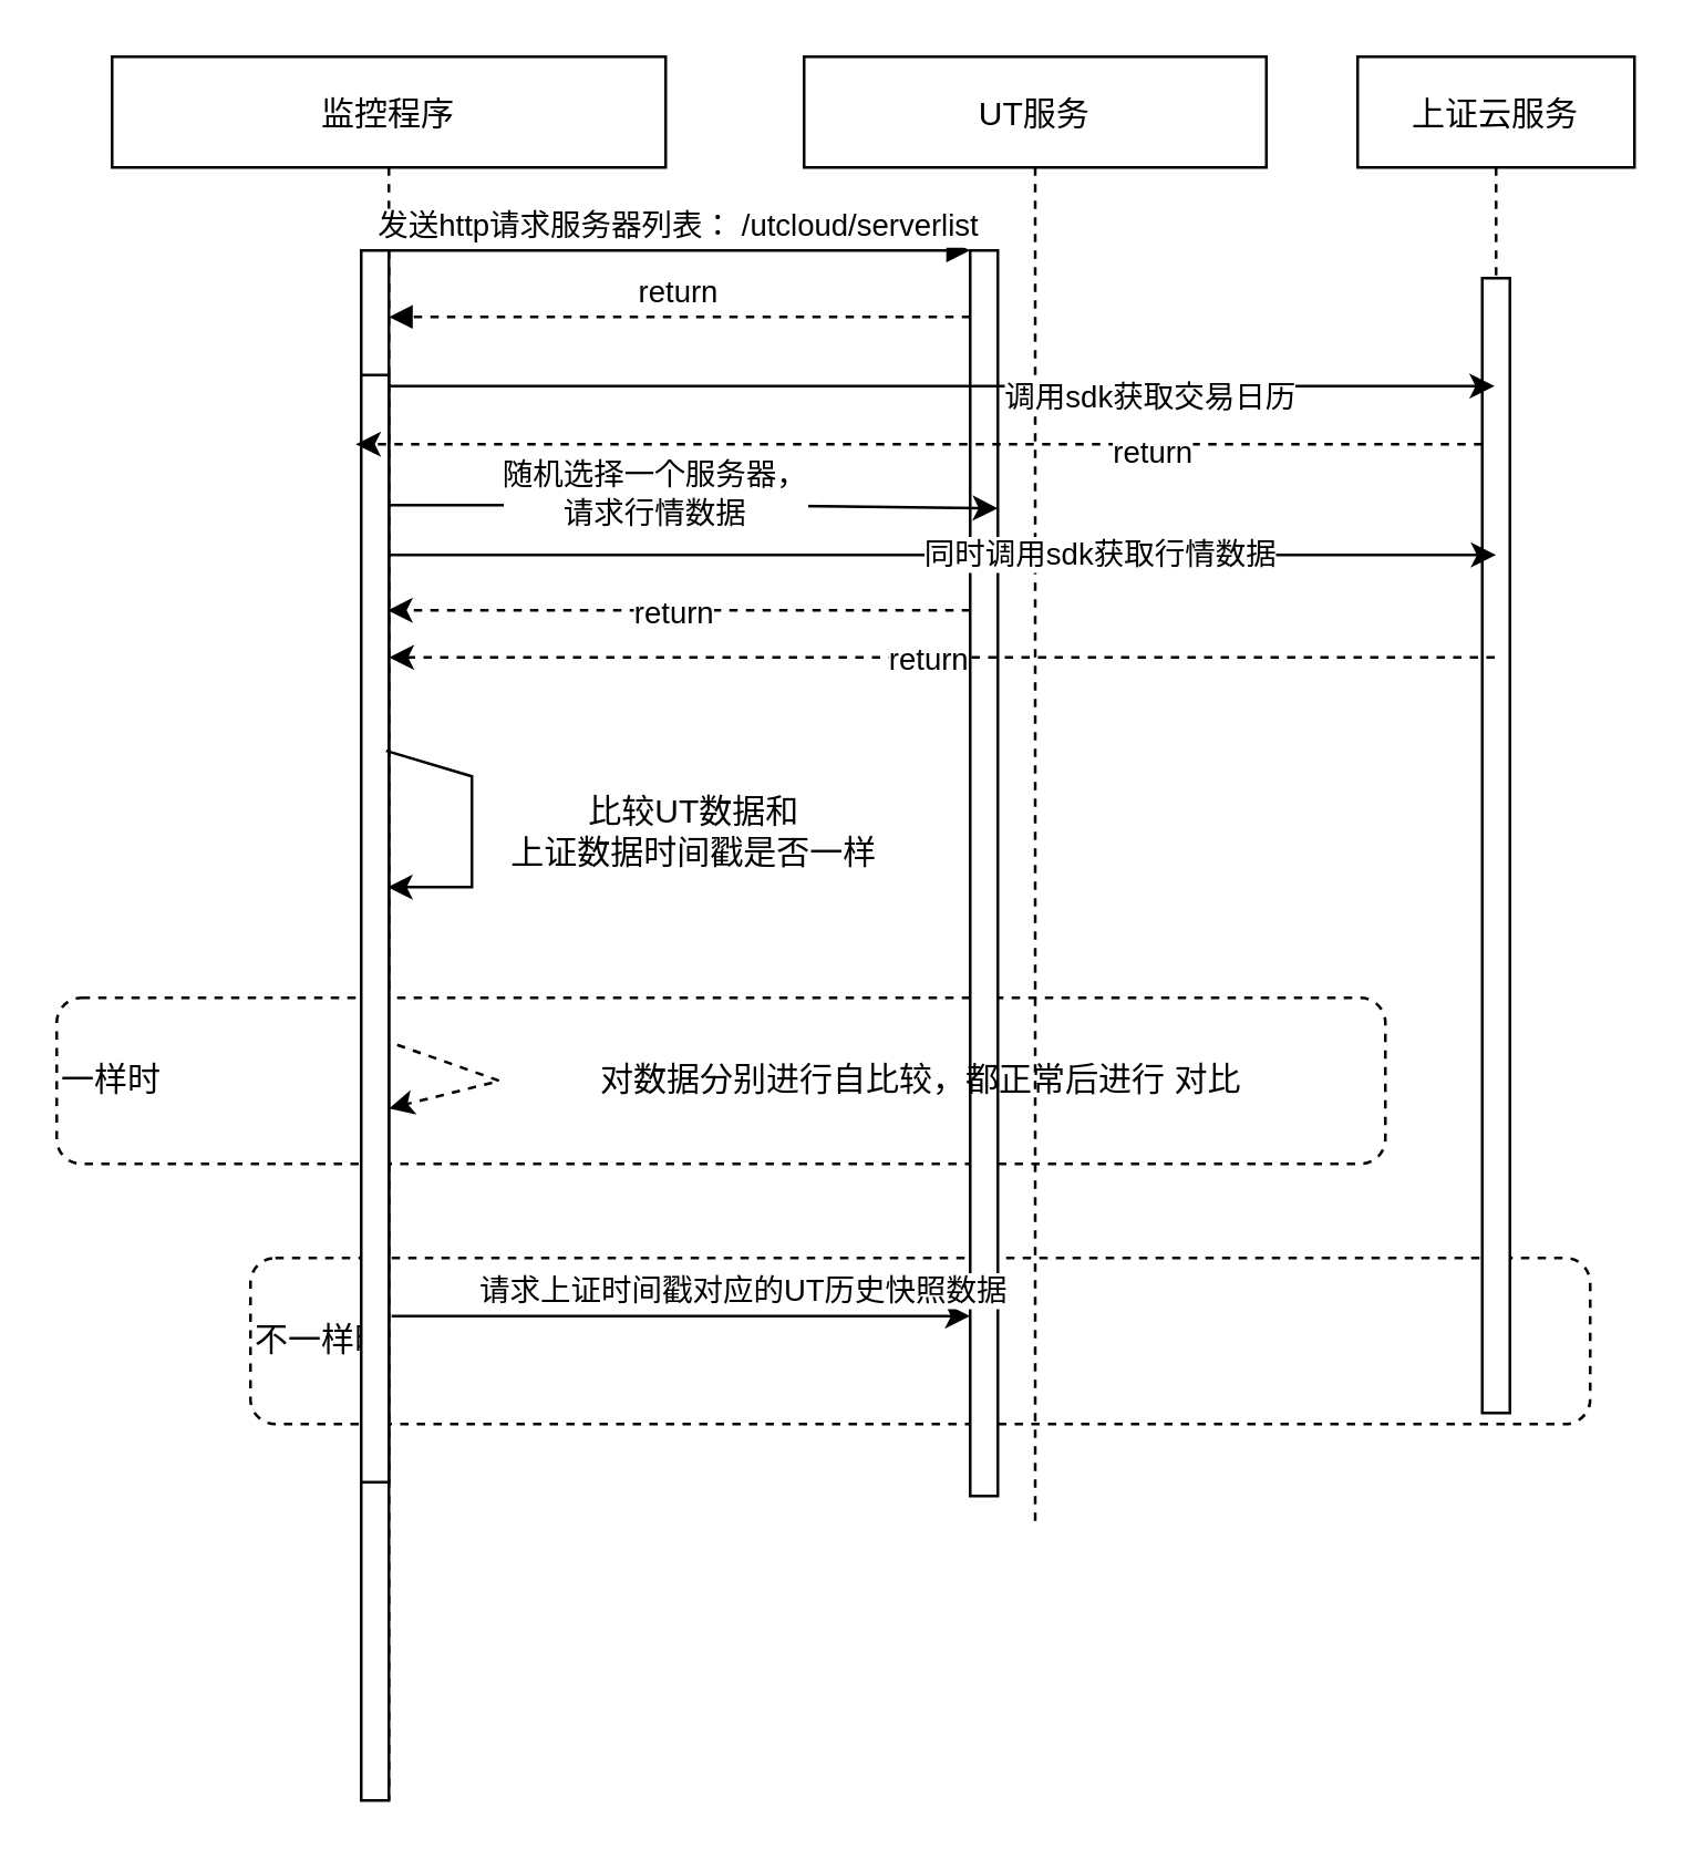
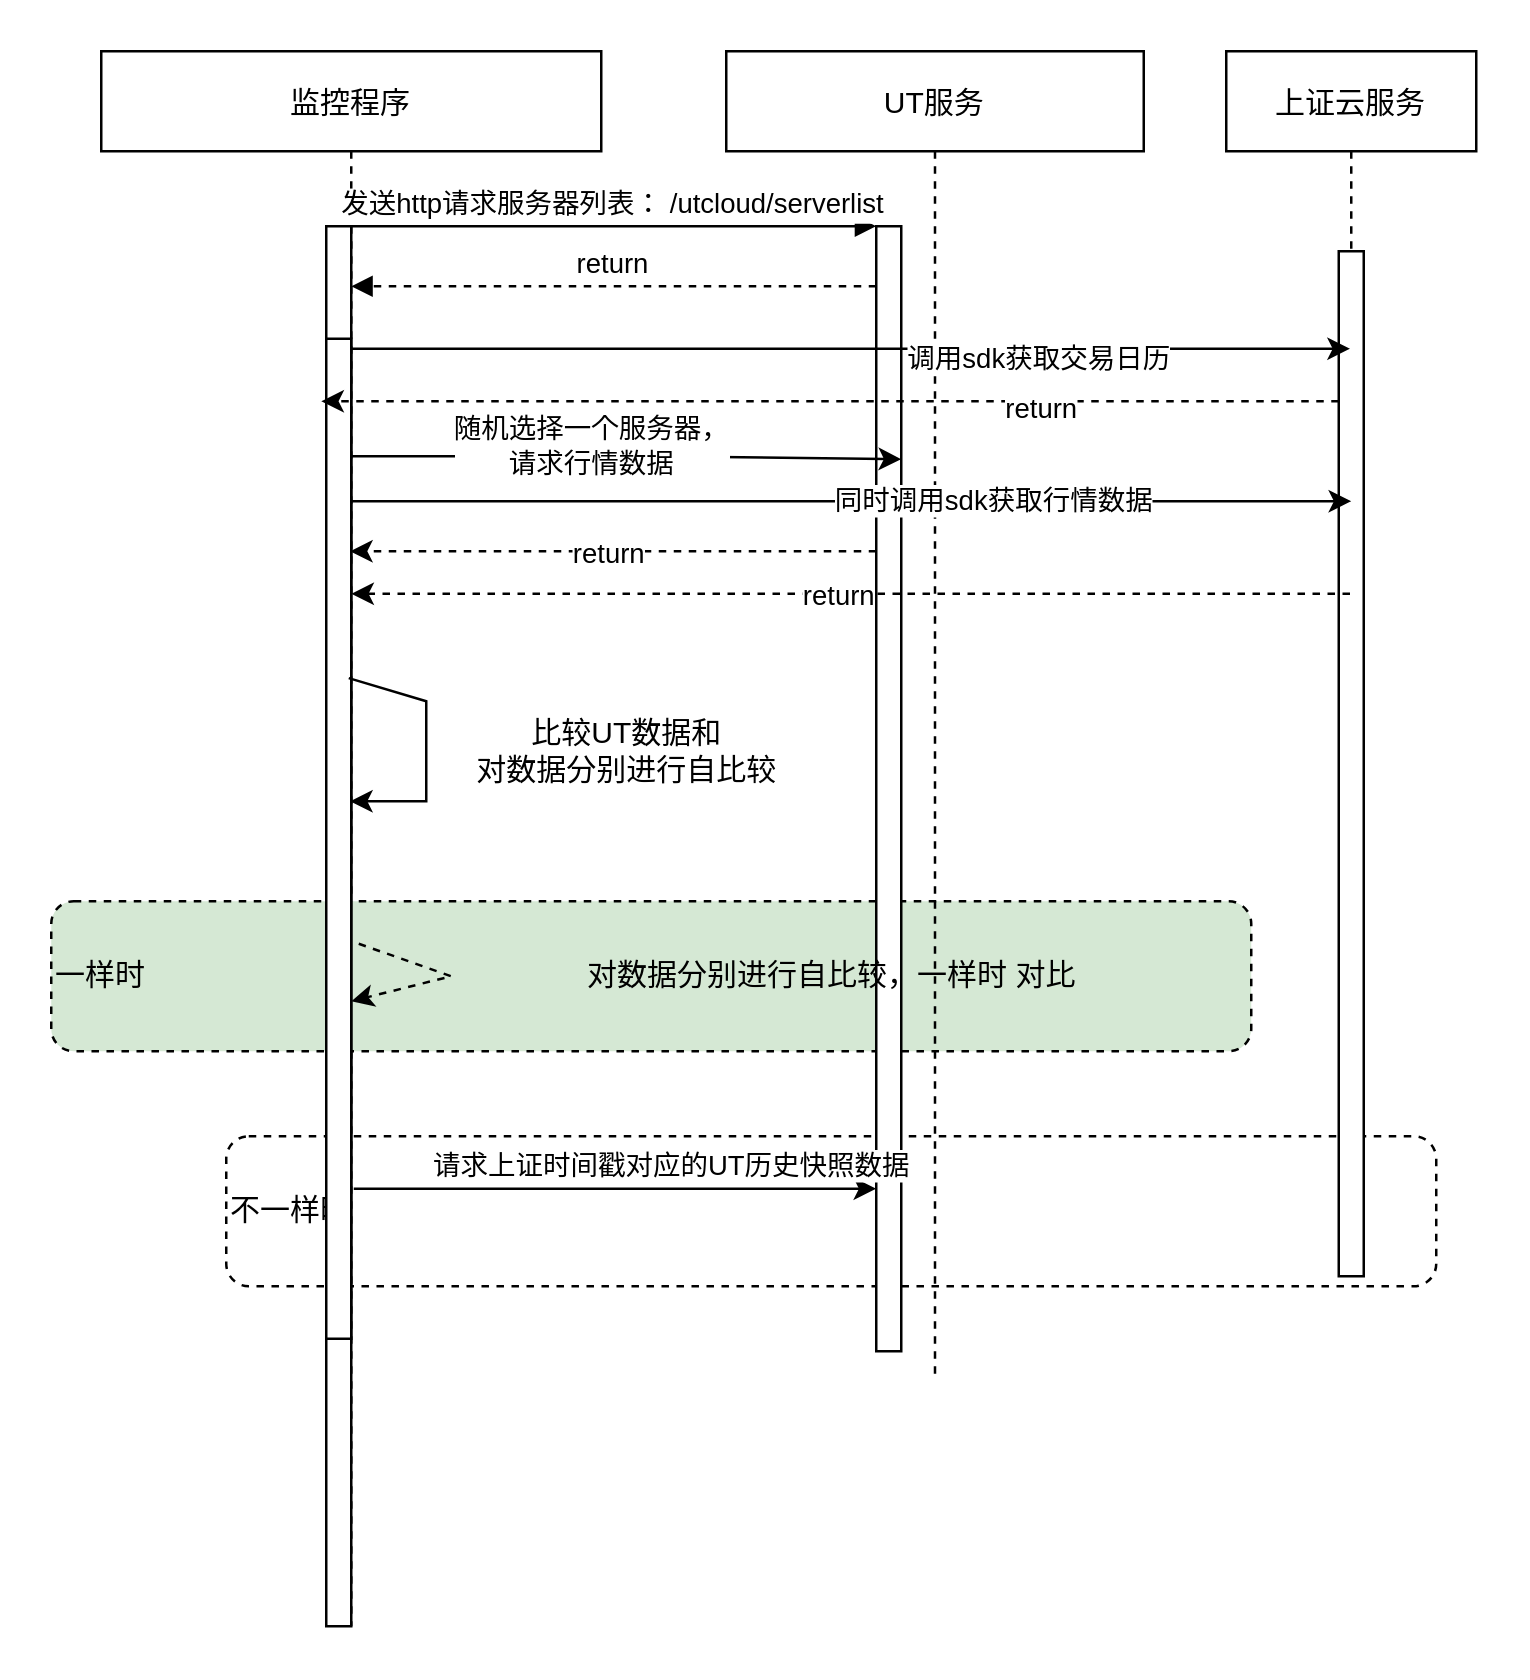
  <mxCell id="0" />
  <mxCell id="1" parent="0" />
  <mxCell id="2" value="不一样时" style="rounded=1;whiteSpace=wrap;html=1;dashed=1;align=left;" vertex="1" parent="1"><mxGeometry x="90" y="454" width="484" height="60" as="geometry" /></mxCell>
  <mxCell id="3" value="监控程序" style="shape=umlLifeline;perimeter=lifelinePerimeter;container=1;collapsible=0;recursiveResize=0;rounded=0;shadow=0;strokeWidth=1;" parent="1" vertex="1"><mxGeometry x="40" y="20" width="200" height="630" as="geometry" /></mxCell>
- <mxCell id="4" value="一样时" style="rounded=1;whiteSpace=wrap;html=1;dashed=1;align=left;" vertex="1" parent="3"><mxGeometry x="-20" y="340" width="480" height="60" as="geometry" /></mxCell>
+ <mxCell id="4" value="一样时" style="rounded=1;whiteSpace=wrap;html=1;dashed=1;align=left;fillColor=#d5e8d4;" vertex="1" parent="3"><mxGeometry x="-20" y="340" width="480" height="60" as="geometry" /></mxCell>
  <mxCell id="5" value="" style="points=[];perimeter=orthogonalPerimeter;rounded=0;shadow=0;strokeWidth=1;" parent="3" vertex="1"><mxGeometry x="90" y="70" width="10" height="560" as="geometry" /></mxCell>
  <mxCell id="6" value="" style="points=[];perimeter=orthogonalPerimeter;rounded=0;shadow=0;strokeWidth=1;" parent="3" vertex="1"><mxGeometry x="90" y="115" width="10" height="400" as="geometry" /></mxCell>
  <mxCell id="7" value="UT服务" style="shape=umlLifeline;perimeter=lifelinePerimeter;container=1;collapsible=0;recursiveResize=0;rounded=0;shadow=0;strokeWidth=1;" parent="1" vertex="1"><mxGeometry x="290" y="20" width="167" height="530" as="geometry" /></mxCell>
  <mxCell id="8" value="" style="points=[];perimeter=orthogonalPerimeter;rounded=0;shadow=0;strokeWidth=1;" parent="7" vertex="1"><mxGeometry x="60" y="70" width="10" height="450" as="geometry" /></mxCell>
- <mxCell id="9" value="对数据分别进行自比较，都正常后进行 对比" style="text;html=1;align=center;verticalAlign=middle;resizable=0;points=[];autosize=1;strokeColor=none;fillColor=none;" vertex="1" parent="7"><mxGeometry x="-83" y="355" width="250" height="30" as="geometry" /></mxCell>
+ <mxCell id="9" value="对数据分别进行自比较，一样时 对比" style="text;html=1;align=center;verticalAlign=middle;resizable=0;points=[];autosize=1;strokeColor=none;fillColor=none;" vertex="1" parent="7"><mxGeometry x="-83" y="355" width="250" height="30" as="geometry" /></mxCell>
  <mxCell id="10" value="发送http请求服务器列表： /utcloud/serverlist" style="verticalAlign=bottom;endArrow=block;entryX=0;entryY=0;shadow=0;strokeWidth=1;" parent="1" source="5" target="8" edge="1"><mxGeometry relative="1" as="geometry"><mxPoint x="265" y="100" as="sourcePoint" /></mxGeometry></mxCell>
  <mxCell id="11" value="return" style="verticalAlign=bottom;endArrow=block;entryX=1;entryY=0;shadow=0;strokeWidth=1;dashed=1;" parent="1" edge="1"><mxGeometry relative="1" as="geometry"><mxPoint x="350" y="114" as="sourcePoint" /><mxPoint x="140" y="114" as="targetPoint" /></mxGeometry></mxCell>
  <mxCell id="12" value="上证云服务" style="shape=umlLifeline;perimeter=lifelinePerimeter;container=1;collapsible=0;recursiveResize=0;rounded=0;shadow=0;strokeWidth=1;" vertex="1" parent="1"><mxGeometry x="490" y="20" width="100" height="490" as="geometry" /></mxCell>
  <mxCell id="13" value="" style="points=[];perimeter=orthogonalPerimeter;rounded=0;shadow=0;strokeWidth=1;" vertex="1" parent="12"><mxGeometry x="45" y="80" width="10" height="410" as="geometry" /></mxCell>
  <mxCell id="14" value="" style="endArrow=classic;html=1;rounded=0;" edge="1" parent="1"><mxGeometry width="50" height="50" relative="1" as="geometry"><mxPoint x="140" y="139" as="sourcePoint" /><mxPoint x="539.5" y="139" as="targetPoint" /></mxGeometry></mxCell>
  <mxCell id="15" value="调用sdk获取交易日历" style="edgeLabel;html=1;align=center;verticalAlign=middle;resizable=0;points=[];" vertex="1" connectable="0" parent="14"><mxGeometry x="0.372" y="-3" relative="1" as="geometry"><mxPoint as="offset" /></mxGeometry></mxCell>
  <mxCell id="16" value="" style="endArrow=classic;html=1;rounded=0;dashed=1;entryX=-0.2;entryY=0.1;entryDx=0;entryDy=0;entryPerimeter=0;" edge="1" parent="1"><mxGeometry width="50" height="50" relative="1" as="geometry"><mxPoint x="535" y="160" as="sourcePoint" /><mxPoint x="128" y="160" as="targetPoint" /></mxGeometry></mxCell>
  <mxCell id="17" value="return" style="edgeLabel;html=1;align=center;verticalAlign=middle;resizable=0;points=[];" vertex="1" connectable="0" parent="16"><mxGeometry x="-0.41" y="2" relative="1" as="geometry"><mxPoint as="offset" /></mxGeometry></mxCell>
  <mxCell id="18" value="" style="endArrow=classic;html=1;rounded=0;entryX=1;entryY=0.207;entryDx=0;entryDy=0;entryPerimeter=0;" edge="1" parent="1" target="8"><mxGeometry width="50" height="50" relative="1" as="geometry"><mxPoint x="139.5" y="182" as="sourcePoint" /><mxPoint x="340" y="182" as="targetPoint" /><Array as="points"><mxPoint x="260" y="182" /></Array></mxGeometry></mxCell>
  <mxCell id="19" value="随机选择一个服务器，&lt;br&gt;请求行情数据" style="edgeLabel;html=1;align=center;verticalAlign=middle;resizable=0;points=[];" vertex="1" connectable="0" parent="18"><mxGeometry x="-0.133" y="-3" relative="1" as="geometry"><mxPoint y="-8" as="offset" /></mxGeometry></mxCell>
  <mxCell id="20" value="" style="endArrow=classic;html=1;rounded=0;" edge="1" parent="1" source="6"><mxGeometry width="50" height="50" relative="1" as="geometry"><mxPoint x="390" y="190" as="sourcePoint" /><mxPoint x="540" y="200" as="targetPoint" /></mxGeometry></mxCell>
  <mxCell id="21" value="同时调用sdk获取行情数据" style="edgeLabel;html=1;align=center;verticalAlign=middle;resizable=0;points=[];" vertex="1" connectable="0" parent="20"><mxGeometry x="0.282" y="1" relative="1" as="geometry"><mxPoint as="offset" /></mxGeometry></mxCell>
  <mxCell id="22" value="" style="endArrow=classic;html=1;rounded=0;dashed=1;" edge="1" parent="1"><mxGeometry width="50" height="50" relative="1" as="geometry"><mxPoint x="350" y="220" as="sourcePoint" /><mxPoint x="139.5" y="220" as="targetPoint" /><Array as="points"><mxPoint x="310" y="220" /></Array></mxGeometry></mxCell>
  <mxCell id="23" value="return" style="edgeLabel;html=1;align=center;verticalAlign=middle;resizable=0;points=[];" vertex="1" connectable="0" parent="22"><mxGeometry x="0.025" relative="1" as="geometry"><mxPoint as="offset" /></mxGeometry></mxCell>
  <mxCell id="24" value="" style="endArrow=classic;html=1;rounded=0;dashed=1;" edge="1" parent="1"><mxGeometry width="50" height="50" relative="1" as="geometry"><mxPoint x="539.5" y="237" as="sourcePoint" /><mxPoint x="140" y="237" as="targetPoint" /><Array as="points"><mxPoint x="330" y="237" /></Array></mxGeometry></mxCell>
  <mxCell id="25" value="return" style="edgeLabel;html=1;align=center;verticalAlign=middle;resizable=0;points=[];" vertex="1" connectable="0" parent="24"><mxGeometry x="0.025" relative="1" as="geometry"><mxPoint as="offset" /></mxGeometry></mxCell>
- <mxCell id="26" value="比较UT数据和&lt;br&gt;上证数据时间戳是否一样" style="text;html=1;align=center;verticalAlign=middle;resizable=0;points=[];autosize=1;strokeColor=none;fillColor=none;" vertex="1" parent="1"><mxGeometry x="170" y="280" width="160" height="40" as="geometry" /></mxCell>
+ <mxCell id="26" value="比较UT数据和&lt;br&gt;对数据分别进行自比较" style="text;html=1;align=center;verticalAlign=middle;resizable=0;points=[];autosize=1;strokeColor=none;fillColor=none;" vertex="1" parent="1"><mxGeometry x="170" y="280" width="160" height="40" as="geometry" /></mxCell>
  <mxCell id="27" value="" style="endArrow=classic;html=1;rounded=0;dashed=1;exitX=1.3;exitY=0.605;exitDx=0;exitDy=0;exitPerimeter=0;" edge="1" parent="1" source="6"><mxGeometry width="50" height="50" relative="1" as="geometry"><mxPoint x="172" y="379" as="sourcePoint" /><mxPoint x="140" y="400" as="targetPoint" /><Array as="points"><mxPoint x="180" y="390" /></Array></mxGeometry></mxCell>
  <mxCell id="28" value="" style="endArrow=classic;html=1;rounded=0;exitX=1.1;exitY=0.85;exitDx=0;exitDy=0;exitPerimeter=0;" edge="1" parent="1" source="6" target="8"><mxGeometry width="50" height="50" relative="1" as="geometry"><mxPoint x="390" y="400" as="sourcePoint" /><mxPoint x="440" y="350" as="targetPoint" /></mxGeometry></mxCell>
  <mxCell id="29" value="请求上证时间戳对应的UT历史快照数据" style="edgeLabel;html=1;align=center;verticalAlign=middle;resizable=0;points=[];" vertex="1" connectable="0" parent="28"><mxGeometry x="0.195" y="-3" relative="1" as="geometry"><mxPoint x="1" y="-13" as="offset" /></mxGeometry></mxCell>
  <mxCell id="30" value="" style="endArrow=classic;html=1;rounded=0;exitX=0.495;exitY=0.398;exitDx=0;exitDy=0;exitPerimeter=0;" edge="1" parent="1" source="3" target="3"><mxGeometry width="50" height="50" relative="1" as="geometry"><mxPoint x="390" y="300" as="sourcePoint" /><mxPoint x="440" y="250" as="targetPoint" /><Array as="points"><mxPoint x="170" y="280" /><mxPoint x="170" y="320" /></Array></mxGeometry></mxCell>
